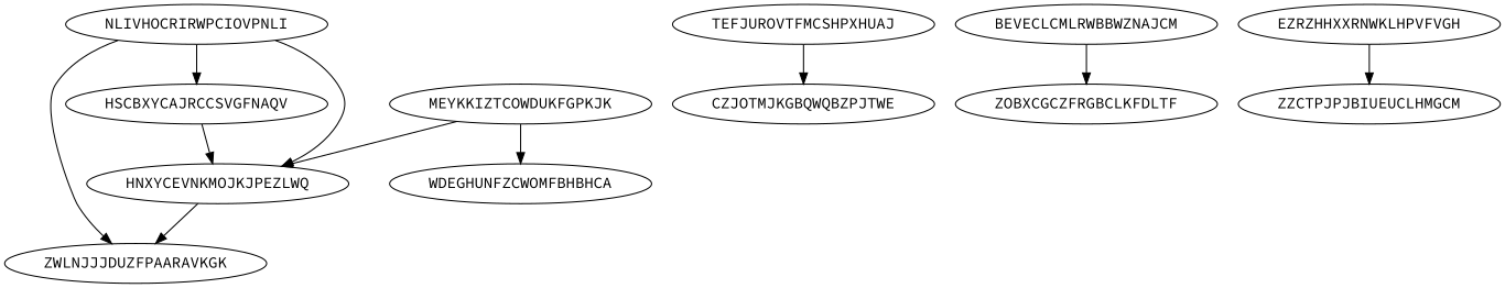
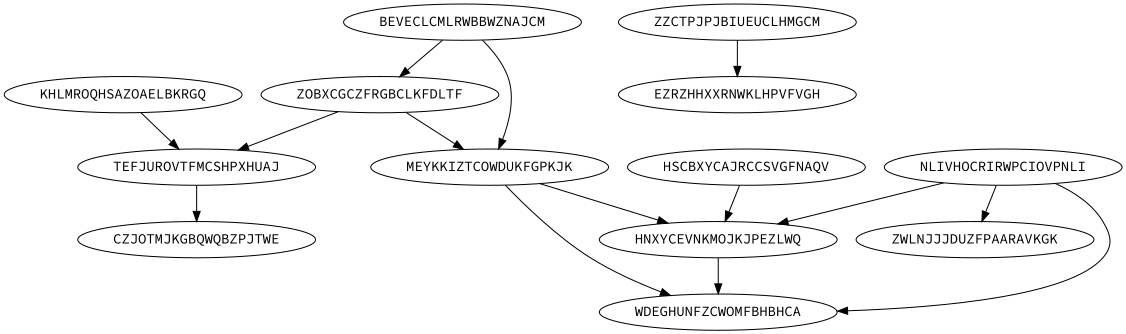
  digraph {
    fontname="Source Code Pro"
    node [Weight=20 fontname="Source Code Pro"]
    edge [Weight=15 fontname="Source Code Pro"]
    NLIVHOCRIRWPCIOVPNLI [Weight=14]
    HNXYCEVNKMOJKJPEZLWQ
    ZWLNJJJDUZFPAARAVKGK [Weight=17]
    WDEGHUNFZCWOMFBHBHCA [Weight=11]
    TEFJUROVTFMCSHPXHUAJ [Weight=16]
+   KHLMROQHSAZOAELBKRGQ
    CZJOTMJKGBQWQBZPJTWE [Weight=10]
    ZOBXCGCZFRGBCLKFDLTF [Weight=18]
    MEYKKIZTCOWDUKFGPKJK [Weight=10]
    BEVECLCMLRWBBWZNAJCM
    EZRZHHXXRNWKLHPVFVGH [Weight=13]
    ZZCTPJPJBIUEUCLHMGCM [Weight=19]
    HSCBXYCAJRCCSVGFNAQV [Weight=14]
    NLIVHOCRIRWPCIOVPNLI -> HNXYCEVNKMOJKJPEZLWQ [Weight=17]
    NLIVHOCRIRWPCIOVPNLI -> ZWLNJJJDUZFPAARAVKGK [Weight=20]
-   NLIVHOCRIRWPCIOVPNLI -> HSCBXYCAJRCCSVGFNAQV [Weight=16]
-   HNXYCEVNKMOJKJPEZLWQ -> ZWLNJJJDUZFPAARAVKGK
+   NLIVHOCRIRWPCIOVPNLI -> WDEGHUNFZCWOMFBHBHCA [Weight=16]
+   HNXYCEVNKMOJKJPEZLWQ -> WDEGHUNFZCWOMFBHBHCA
    TEFJUROVTFMCSHPXHUAJ -> CZJOTMJKGBQWQBZPJTWE [Weight=13]
+   KHLMROQHSAZOAELBKRGQ -> TEFJUROVTFMCSHPXHUAJ
+   ZOBXCGCZFRGBCLKFDLTF -> TEFJUROVTFMCSHPXHUAJ [Weight=18]
+   ZOBXCGCZFRGBCLKFDLTF -> MEYKKIZTCOWDUKFGPKJK
    MEYKKIZTCOWDUKFGPKJK -> HNXYCEVNKMOJKJPEZLWQ [Weight=12]
    MEYKKIZTCOWDUKFGPKJK -> WDEGHUNFZCWOMFBHBHCA [Weight=18]
    BEVECLCMLRWBBWZNAJCM -> ZOBXCGCZFRGBCLKFDLTF [Weight=19]
-   EZRZHHXXRNWKLHPVFVGH -> ZZCTPJPJBIUEUCLHMGCM [Weight=13]
+   BEVECLCMLRWBBWZNAJCM -> MEYKKIZTCOWDUKFGPKJK [Weight=19]
+   ZZCTPJPJBIUEUCLHMGCM -> EZRZHHXXRNWKLHPVFVGH [Weight=13]
    HSCBXYCAJRCCSVGFNAQV -> HNXYCEVNKMOJKJPEZLWQ [Weight=13]
  }
